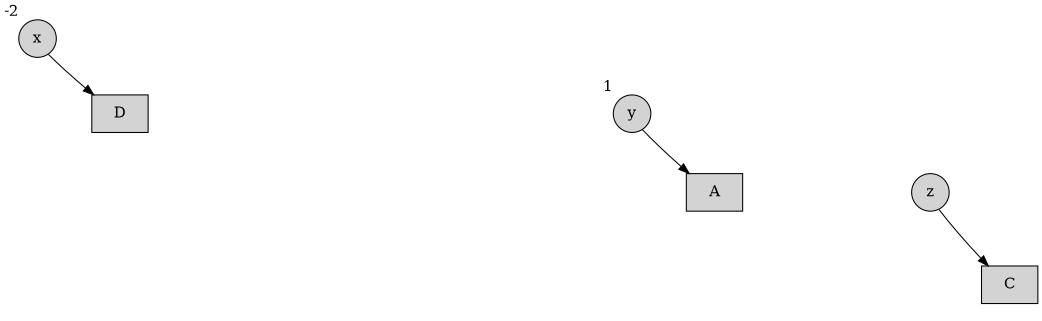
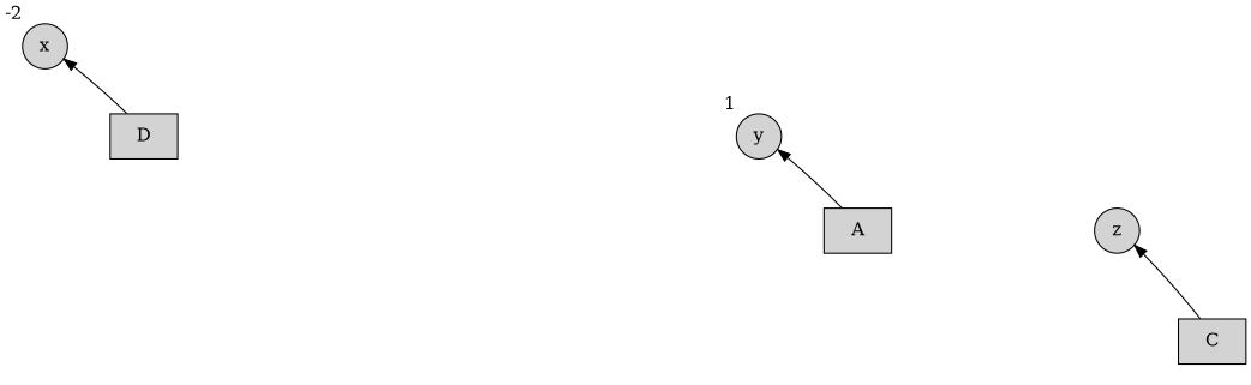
  digraph {
    rankdir=TB
    node [shape=circle style=invis]
    edge [style=invis]
    b12 [width=.1]
    c12 [width=.1]
    c34 [width=.1]
    d12 [width=.1]
    d34 [width=.1]
    d56 [width=.1]
    d78 [width=.1]
    n8 [label=x style=filled xlabel=-2]
    n9 [label=D shape=rect style=filled]
    n10 [label=y style=filled xlabel=1]
    n11 [label=A shape=rect style=filled]
    c3
    c4
    d1
    d2
    n16 [label=z style=filled]
    n17 [label=C shape=rect style=filled]
    d5
    d6
    d7
    d8
    subgraph sub_1 {
      rank=same
      b12
      c12
      c34
      d12
      d34
      d56
      d78
    }
    n8 -> b12 [weight=10]
-   n8 -> n9 [style=""]
+   n9 -> n8 [style=""]
    n9 -> c34 [weight=10]
    n9 -> c3
    n9 -> c4
    n10 -> c12 [weight=10]
-   n10 -> n11 [style=""]
+   n11 -> n10 [style=""]
    n11 -> d12 [weight=10]
    n11 -> d1
    n11 -> d2
    c3 -> d56 [weight=10]
    c3 -> d5
    c3 -> d6
    c4 -> d78 [weight=10]
    c4 -> d7
    c4 -> d8
    n16 -> d34 [weight=10]
-   n16 -> n17 [style=""]
+   n17 -> n16 [style=""]
  }
